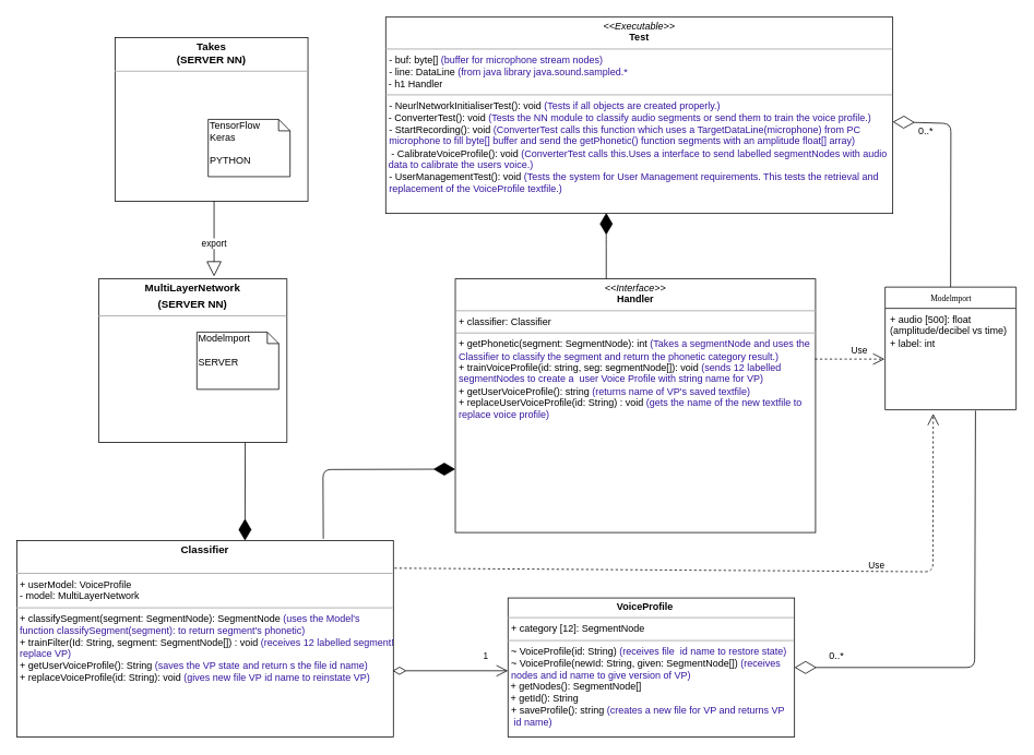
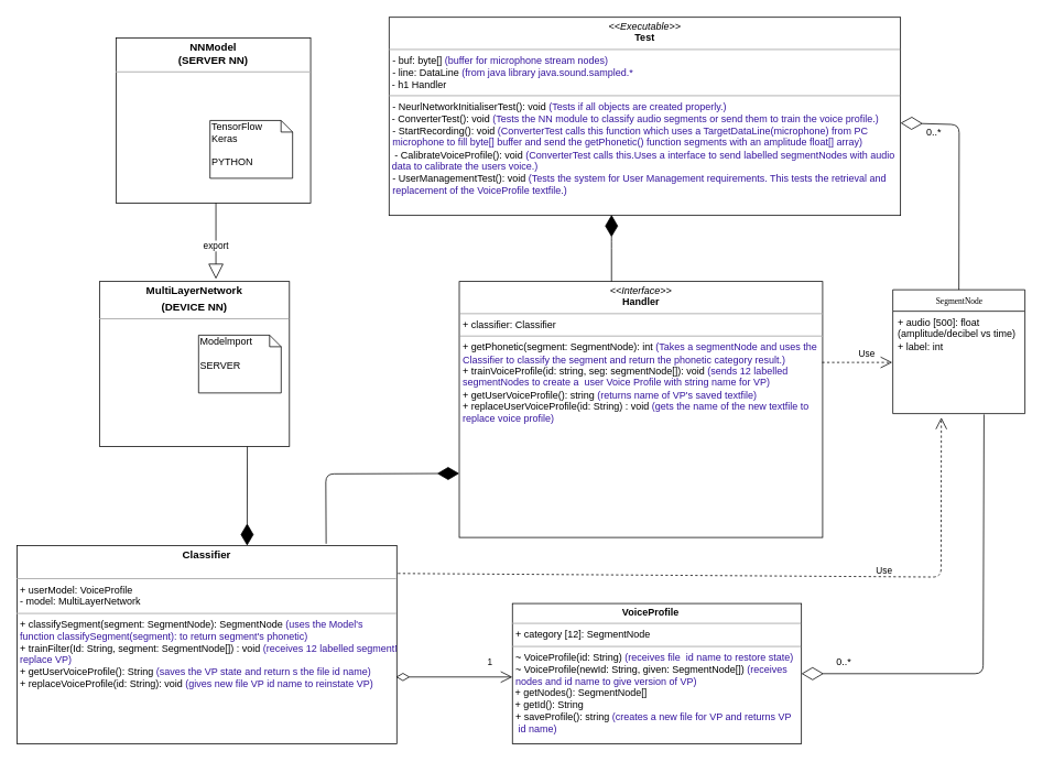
  <mxCell id="0" />
  <mxCell id="1" parent="0" />
  <mxCell id="2" value="&lt;p style=&quot;margin: 4px 0px 0px ; text-align: center&quot;&gt;&lt;i&gt;&amp;lt;&amp;lt;Executable&amp;gt;&amp;gt;&lt;/i&gt;&lt;br&gt;&lt;b&gt;Test&lt;/b&gt;&lt;/p&gt;&lt;hr size=&quot;1&quot;&gt;&lt;p style=&quot;margin: 0px 0px 0px 4px&quot;&gt;- buf: byte[]&amp;nbsp;&lt;font color=&quot;#35159e&quot;&gt;(buffer for microphone stream nodes)&lt;/font&gt;&lt;/p&gt;&lt;p style=&quot;margin: 0px 0px 0px 4px&quot;&gt;- line: DataLine &lt;font color=&quot;#35159e&quot;&gt;(from java library java.sound.sampled.*&lt;/font&gt;&lt;/p&gt;&amp;nbsp;- h1 Handler&lt;br&gt;&lt;hr size=&quot;1&quot;&gt;&lt;p style=&quot;margin: 0px 0px 0px 4px&quot;&gt;&lt;/p&gt;&lt;p style=&quot;margin: 0px 0px 0px 4px&quot;&gt;- NeurlNetworkInitialiserTest(): void&amp;nbsp;&lt;font color=&quot;#35159e&quot;&gt;&lt;span&gt;(Tests if all objects are created properly&lt;/span&gt;.&lt;span&gt;)&lt;/span&gt;&lt;span&gt;&amp;nbsp;&lt;/span&gt;&lt;/font&gt;&lt;/p&gt;&amp;nbsp;- ConverterTest(): void&amp;nbsp;&lt;font color=&quot;#35159e&quot;&gt;(Tests the NN module to classify audio segments or send them to train the voice profile.)&lt;/font&gt;&lt;p style=&quot;margin: 0px 0px 0px 4px&quot;&gt;&lt;span style=&quot;font-family: monospace ; font-size: 0px&quot;&gt;%3CmxGraphModel%3E%3Croot%3E%3CmxCell%20id%3D%220%22%2F%3E%3CmxCell%20id%3D%221%22%20parent%3D%220%22%2F%3E%3CmxCell%20id%3D%222%22%20value%3D%221%22%20style%3D%22endArrow%3Dopen%3Bhtml%3D1%3BendSize%3D12%3BstartArrow%3DdiamondThin%3BstartSize%3D14%3BstartFill%3D0%3BedgeStyle%3DorthogonalEdgeStyle%3Balign%3Dleft%3BverticalAlign%3Dbottom%3B%22%20edge%3D%221%22%20parent%3D%221%22%3E%3CmxGeometry%20x%3D%22-0.692%22%20y%3D%22-10%22%20relative%3D%221%22%20as%3D%22geometry%22%3E%3CmxPoint%20x%3D%22630%22%20y%3D%22550%22%20as%3D%22sourcePoint%22%2F%3E%3CmxPoint%20x%3D%22578%22%20y%3D%22440%22%20as%3D%22targetPoint%22%2F%3E%3CArray%20as%3D%22points%22%3E%3CmxPoint%20x%3D%22578%22%20y%3D%22550%22%2F%3E%3C%2FArray%3E%3CmxPoint%20x%3D%22-1%22%20as%3D%22offset%22%2F%3E%3C%2FmxGeometry%3E%3C%2FmxCell%3E%3C%2Froot%3E%3C%2FmxGraphModel%-&lt;/span&gt;-&amp;nbsp;&lt;span&gt;StartRecording(): void&amp;nbsp;&lt;/span&gt;&lt;font color=&quot;#35159e&quot;&gt;&lt;span&gt;(ConverterTest calls this function which&amp;nbsp;&lt;/span&gt;&lt;span&gt;uses a TargetDataLine(microphone) from PC&amp;nbsp;&lt;/span&gt;&lt;/font&gt;&lt;/p&gt;&lt;p style=&quot;margin: 0px 0px 0px 4px&quot;&gt;&lt;font color=&quot;#35159e&quot;&gt;&lt;span&gt;microphone to fill byte[] buffer and send the getPhonetic() function segments with an amplitude float[] array)&amp;nbsp;&lt;/span&gt;&lt;/font&gt;&lt;/p&gt;&amp;nbsp; - CalibrateVoiceProfile(): void &lt;font color=&quot;#35159e&quot;&gt;(ConverterTest calls this.Uses a interface to send labelled segmentNodes with audio&lt;br&gt;&amp;nbsp;data to calibrate the users voice.)&lt;/font&gt;&lt;span&gt;&amp;nbsp;&lt;/span&gt;&lt;p style=&quot;margin: 0px 0px 0px 4px&quot;&gt;- UserManagementTest(): void &lt;font color=&quot;#35159e&quot;&gt;(Tests the system for User Management requirements. This tests the retrieval and&lt;/font&gt;&lt;/p&gt;&lt;p style=&quot;margin: 0px 0px 0px 4px&quot;&gt;&lt;font color=&quot;#35159e&quot;&gt;replacement of the VoiceProfile textfile.)&lt;/font&gt;&lt;font color=&quot;#35159e&quot;&gt;&lt;span&gt;&lt;br&gt;&lt;/span&gt;&lt;/font&gt;&lt;/p&gt;" style="verticalAlign=top;align=left;overflow=fill;fontSize=12;fontFamily=Helvetica;html=1;rounded=0;shadow=0;comic=0;labelBackgroundColor=none;strokeWidth=1" parent="1" vertex="1"><mxGeometry x="470.66" y="20" width="619.34" height="240" as="geometry" /></mxCell>
  <mxCell id="3" value="&lt;p style=&quot;margin: 4px 0px 0px ; text-align: center&quot;&gt;&lt;i&gt;&amp;lt;&amp;lt;Interface&amp;gt;&amp;gt;&lt;/i&gt;&lt;br&gt;&lt;b&gt;Handler&lt;/b&gt;&lt;/p&gt;&lt;hr size=&quot;1&quot;&gt;&lt;p style=&quot;margin: 0px 0px 0px 4px&quot;&gt;+ classifier: Classifier&lt;br&gt;&lt;/p&gt;&lt;hr size=&quot;1&quot;&gt;&lt;p style=&quot;margin: 0px 0px 0px 4px&quot;&gt;+ getPhonetic(segment: SegmentNode): int &lt;font color=&quot;#35159e&quot;&gt;(Takes a segmentNode and uses the&amp;nbsp;&lt;/font&gt;&lt;/p&gt;&lt;p style=&quot;margin: 0px 0px 0px 4px&quot;&gt;&lt;font color=&quot;#35159e&quot;&gt;Classifier to classify the segment and return the phonetic category result.)&lt;/font&gt;&lt;/p&gt;&lt;p style=&quot;margin: 0px 0px 0px 4px&quot;&gt;+ trainVoiceProfile(id: string, seg: segmentNode[]): void&amp;nbsp;&lt;span style=&quot;color: rgb(53 , 21 , 158)&quot;&gt;(sends 12 labelled&amp;nbsp;&lt;/span&gt;&lt;/p&gt;&lt;p style=&quot;margin: 0px 0px 0px 4px&quot;&gt;&lt;span style=&quot;color: rgb(53 , 21 , 158)&quot;&gt;segmentNodes&amp;nbsp;&lt;/span&gt;&lt;span style=&quot;color: rgb(53 , 21 , 158)&quot;&gt;to create a&amp;nbsp;&amp;nbsp;&lt;/span&gt;&lt;span style=&quot;color: rgb(53 , 21 , 158)&quot;&gt;user Voice Profile with string name for VP)&lt;/span&gt;&lt;/p&gt;&lt;p style=&quot;margin: 0px 0px 0px 4px&quot;&gt;+ getUserVoiceProfile(): string &lt;font color=&quot;#35159e&quot;&gt;(returns name of VP's saved textfile)&lt;/font&gt;&lt;/p&gt;&lt;p style=&quot;margin: 0px 0px 0px 4px&quot;&gt;+ replaceUserVoiceProfile(id: String) : void &lt;font color=&quot;#35159e&quot;&gt;(gets the name of the new textfile to&amp;nbsp;&lt;/font&gt;&lt;/p&gt;&lt;p style=&quot;margin: 0px 0px 0px 4px&quot;&gt;&lt;font color=&quot;#35159e&quot;&gt;replace voice profile)&lt;/font&gt;&lt;/p&gt;" style="verticalAlign=top;align=left;overflow=fill;fontSize=12;fontFamily=Helvetica;html=1;rounded=0;shadow=0;comic=0;labelBackgroundColor=none;strokeWidth=1" parent="1" vertex="1"><mxGeometry x="555.66" y="340" width="440" height="310" as="geometry" /></mxCell>
  <mxCell id="4" value="&lt;p style=&quot;margin: 0px ; margin-top: 4px ; text-align: center&quot;&gt;&lt;b&gt;&lt;font style=&quot;font-size: 13px&quot;&gt;Classifier&lt;/font&gt;&lt;/b&gt;&lt;/p&gt;&lt;b style=&quot;text-align: center&quot;&gt;&lt;br&gt;&lt;/b&gt;&lt;hr size=&quot;1&quot;&gt;&lt;p style=&quot;margin: 0px ; margin-left: 4px&quot;&gt;&lt;span&gt;+ userModel: VoiceProfile&lt;/span&gt;&lt;br&gt;&lt;/p&gt;&lt;p style=&quot;margin: 0px ; margin-left: 4px&quot;&gt;&lt;span&gt;- model: MultiLayerNetwork&lt;/span&gt;&lt;/p&gt;&lt;hr size=&quot;1&quot;&gt;&lt;p style=&quot;margin: 0px ; margin-left: 4px&quot;&gt;+ classifySegment(segment: SegmentNode): SegmentNode &lt;font color=&quot;#35159e&quot;&gt;(uses&amp;nbsp;&lt;/font&gt;&lt;span style=&quot;color: rgb(53 , 21 , 158)&quot;&gt;the Model's&amp;nbsp;&lt;/span&gt;&lt;/p&gt;&lt;p style=&quot;margin: 0px ; margin-left: 4px&quot;&gt;&lt;span style=&quot;color: rgb(53 , 21 , 158)&quot;&gt;function classifySegment(segment): to return segment's phonetic)&lt;/span&gt;&lt;/p&gt;&lt;p style=&quot;margin: 0px ; margin-left: 4px&quot;&gt;+ trainFilter(Id: String, segment: SegmentNode[]) : void &lt;font color=&quot;#35159e&quot;&gt;(receives 12 labelled segmentNodes to&amp;nbsp;&lt;/font&gt;&lt;/p&gt;&lt;p style=&quot;margin: 0px ; margin-left: 4px&quot;&gt;&lt;font color=&quot;#35159e&quot;&gt;replace VP)&lt;/font&gt;&lt;/p&gt;&lt;p style=&quot;margin: 0px ; margin-left: 4px&quot;&gt;+ getUserVoiceProfile(): String &lt;font color=&quot;#35159e&quot;&gt;(saves the VP state and return s the file id name)&lt;/font&gt;&lt;/p&gt;&lt;p style=&quot;margin: 0px ; margin-left: 4px&quot;&gt;+ replaceVoiceProfile(id: String): void &lt;font color=&quot;#35159e&quot;&gt;(gives new file VP id name to reinstate VP)&lt;/font&gt;&lt;/p&gt;" style="verticalAlign=top;align=left;overflow=fill;fontSize=12;fontFamily=Helvetica;html=1;rounded=0;shadow=0;comic=0;labelBackgroundColor=none;strokeWidth=1" parent="1" vertex="1"><mxGeometry x="20" y="660" width="460" height="240" as="geometry" /></mxCell>
- <mxCell id="5" value="&lt;p style=&quot;margin: 4px 0px 0px ; text-align: center ; font-size: 13px&quot;&gt;&lt;b&gt;Takes&lt;br&gt;(SERVER NN)&lt;/b&gt;&lt;/p&gt;&lt;hr size=&quot;1&quot;&gt;&lt;p style=&quot;margin: 0px ; margin-left: 4px&quot;&gt;&lt;/p&gt;&lt;p style=&quot;margin: 0px ; margin-left: 4px&quot;&gt;&lt;br&gt;&lt;/p&gt;" style="verticalAlign=top;align=left;overflow=fill;fontSize=12;fontFamily=Helvetica;html=1;rounded=0;shadow=0;comic=0;labelBackgroundColor=none;strokeWidth=1" parent="1" vertex="1"><mxGeometry x="140" y="45" width="235.66" height="200" as="geometry" /></mxCell>
+ <mxCell id="5" value="&lt;p style=&quot;margin: 4px 0px 0px ; text-align: center ; font-size: 13px&quot;&gt;&lt;b&gt;NNModel&lt;br&gt;(SERVER NN)&lt;/b&gt;&lt;/p&gt;&lt;hr size=&quot;1&quot;&gt;&lt;p style=&quot;margin: 0px ; margin-left: 4px&quot;&gt;&lt;/p&gt;&lt;p style=&quot;margin: 0px ; margin-left: 4px&quot;&gt;&lt;br&gt;&lt;/p&gt;" style="verticalAlign=top;align=left;overflow=fill;fontSize=12;fontFamily=Helvetica;html=1;rounded=0;shadow=0;comic=0;labelBackgroundColor=none;strokeWidth=1" parent="1" vertex="1"><mxGeometry x="140" y="45" width="235.66" height="200" as="geometry" /></mxCell>
  <mxCell id="6" value="" style="endArrow=diamondThin;endFill=0;endSize=24;html=1;exitX=0.5;exitY=0;exitDx=0;exitDy=0;" parent="1" source="12" edge="1"><mxGeometry width="160" relative="1" as="geometry"><mxPoint x="1244.34" y="152" as="sourcePoint" /><mxPoint x="1090" y="148" as="targetPoint" /><Array as="points"><mxPoint x="1161" y="150" /></Array></mxGeometry></mxCell>
  <mxCell id="7" value="0..*" style="text;html=1;align=center;verticalAlign=middle;resizable=0;points=[];labelBackgroundColor=#ffffff;" parent="6" vertex="1" connectable="0"><mxGeometry x="-0.343" y="3" relative="1" as="geometry"><mxPoint x="-27.82" y="-102.99" as="offset" /></mxGeometry></mxCell>
  <mxCell id="8" value="" style="endArrow=diamondThin;endFill=1;endSize=24;html=1;entryX=0;entryY=0.75;entryDx=0;entryDy=0;exitX=0.814;exitY=-0.01;exitDx=0;exitDy=0;exitPerimeter=0;" parent="1" source="4" target="3" edge="1"><mxGeometry width="160" relative="1" as="geometry"><mxPoint x="570.66" y="790" as="sourcePoint" /><mxPoint x="555.66" y="710" as="targetPoint" /><Array as="points"><mxPoint x="394" y="573" /></Array></mxGeometry></mxCell>
  <mxCell id="9" value="TensorFlow&lt;br&gt;Keras&lt;br&gt;&lt;br&gt;PYTHON" style="shape=note;whiteSpace=wrap;html=1;size=14;verticalAlign=top;align=left;spacingTop=-6;" parent="1" vertex="1"><mxGeometry x="253.83" y="145" width="100" height="70" as="geometry" /></mxCell>
  <mxCell id="10" value="&lt;p style=&quot;margin: 0px ; margin-top: 4px ; text-align: center&quot;&gt;&lt;/p&gt;&lt;b style=&quot;text-align: center&quot;&gt;&amp;nbsp; &amp;nbsp; &amp;nbsp; &amp;nbsp; &amp;nbsp; &amp;nbsp; &amp;nbsp; &amp;nbsp; &amp;nbsp; &amp;nbsp; &amp;nbsp; &amp;nbsp; &amp;nbsp; &amp;nbsp; &amp;nbsp; &amp;nbsp; &amp;nbsp; &amp;nbsp; &amp;nbsp; &amp;nbsp; VoiceProfile&lt;/b&gt;&lt;b style=&quot;text-align: center&quot;&gt;&lt;br&gt;&lt;/b&gt;&lt;hr size=&quot;1&quot;&gt;&lt;p style=&quot;margin: 0px ; margin-left: 4px&quot;&gt;+ category [12]: SegmentNode&lt;br&gt;&lt;/p&gt;&lt;hr size=&quot;1&quot;&gt;&lt;p style=&quot;margin: 0px 0px 0px 4px&quot;&gt;~ VoiceProfile(id: String) &lt;font color=&quot;#35159e&quot;&gt;(receives file&amp;nbsp; id name to restore state)&lt;/font&gt;&lt;/p&gt;&lt;p style=&quot;margin: 0px 0px 0px 4px&quot;&gt;~ VoiceProfile(newId: String, given: SegmentNode[]) &lt;font color=&quot;#35159e&quot;&gt;(receives&amp;nbsp;&lt;/font&gt;&lt;/p&gt;&lt;p style=&quot;margin: 0px 0px 0px 4px&quot;&gt;&lt;font color=&quot;#35159e&quot;&gt;nodes and id name to give version of VP)&lt;/font&gt;&lt;br&gt;&lt;/p&gt;&amp;nbsp;+ getNodes(): SegmentNode[]&lt;br&gt;&lt;span&gt;&amp;nbsp;+ getId(): String&lt;/span&gt;&lt;p style=&quot;margin: 0px 0px 0px 4px&quot;&gt;+ saveProfile(): string&lt;font color=&quot;#35159e&quot;&gt; (creates a new file for VP and returns VP&lt;/font&gt;&lt;/p&gt;&lt;p style=&quot;margin: 0px 0px 0px 4px&quot;&gt;&lt;font color=&quot;#35159e&quot;&gt;&amp;nbsp;id name)&lt;/font&gt;&lt;/p&gt;" style="verticalAlign=top;align=left;overflow=fill;fontSize=12;fontFamily=Helvetica;html=1;rounded=0;shadow=0;comic=0;labelBackgroundColor=none;strokeWidth=1" parent="1" vertex="1"><mxGeometry x="620" y="730" width="350" height="170" as="geometry" /></mxCell>
  <mxCell id="11" value="1" style="endArrow=open;html=1;endSize=12;startArrow=diamondThin;startSize=14;startFill=0;edgeStyle=orthogonalEdgeStyle;align=left;verticalAlign=bottom;" parent="1" target="10" edge="1"><mxGeometry x="0.542" y="9" relative="1" as="geometry"><mxPoint x="479" y="819" as="sourcePoint" /><mxPoint x="455.66" y="819" as="targetPoint" /><Array as="points"><mxPoint x="479" y="819" /></Array><mxPoint as="offset" /></mxGeometry></mxCell>
- <mxCell id="12" value="Modelmport" style="swimlane;html=1;fontStyle=0;childLayout=stackLayout;horizontal=1;startSize=26;fillColor=none;horizontalStack=0;resizeParent=1;resizeLast=0;collapsible=1;marginBottom=0;swimlaneFillColor=#ffffff;rounded=0;shadow=0;comic=0;labelBackgroundColor=none;strokeWidth=1;fontFamily=Verdana;fontSize=10;align=center;" parent="1" vertex="1"><mxGeometry x="1080.66" y="350" width="160" height="150" as="geometry" /></mxCell>
+ <mxCell id="12" value="SegmentNode" style="swimlane;html=1;fontStyle=0;childLayout=stackLayout;horizontal=1;startSize=26;fillColor=none;horizontalStack=0;resizeParent=1;resizeLast=0;collapsible=1;marginBottom=0;swimlaneFillColor=#ffffff;rounded=0;shadow=0;comic=0;labelBackgroundColor=none;strokeWidth=1;fontFamily=Verdana;fontSize=10;align=center;" parent="1" vertex="1"><mxGeometry x="1080.66" y="350" width="160" height="150" as="geometry" /></mxCell>
  <mxCell id="13" value="+ audio [500]: float&lt;br&gt;(amplitude/decibel&amp;nbsp;vs time)&amp;nbsp;&lt;br&gt;+ label: int" style="text;html=1;strokeColor=none;fillColor=none;align=left;verticalAlign=top;spacingLeft=4;spacingRight=4;whiteSpace=wrap;overflow=hidden;rotatable=0;points=[[0,0.5],[1,0.5]];portConstraint=eastwest;" parent="12" vertex="1"><mxGeometry y="26" width="160" height="124" as="geometry" /></mxCell>
  <mxCell id="14" value="" style="endArrow=diamondThin;endFill=0;endSize=24;html=1;entryX=1;entryY=0.5;entryDx=0;entryDy=0;exitX=0.69;exitY=1.008;exitDx=0;exitDy=0;exitPerimeter=0;" parent="1" target="10" edge="1" source="13"><mxGeometry width="160" relative="1" as="geometry"><mxPoint x="1100" y="500" as="sourcePoint" /><mxPoint x="806" y="750" as="targetPoint" /><Array as="points"><mxPoint x="1190" y="815" /></Array></mxGeometry></mxCell>
  <mxCell id="15" value="0..*" style="text;html=1;align=center;verticalAlign=middle;resizable=0;points=[];labelBackgroundColor=#ffffff;" parent="14" vertex="1" connectable="0"><mxGeometry x="0.873" y="1" relative="1" as="geometry"><mxPoint x="16.66" y="-15.86" as="offset" /></mxGeometry></mxCell>
- <mxCell id="16" value="&lt;p style=&quot;margin: 4px 0px 0px ; text-align: center ; font-size: 13px&quot;&gt;&lt;b&gt;MultiLayerNetwork&lt;/b&gt;&lt;/p&gt;&lt;p style=&quot;margin: 4px 0px 0px ; text-align: center ; font-size: 13px&quot;&gt;&lt;b&gt;(SERVER NN)&lt;/b&gt;&lt;/p&gt;&lt;hr size=&quot;1&quot;&gt;&lt;p style=&quot;margin: 0px ; margin-left: 4px&quot;&gt;&lt;/p&gt;&lt;p style=&quot;margin: 0px ; margin-left: 4px&quot;&gt;&lt;br&gt;&lt;/p&gt;" style="verticalAlign=top;align=left;overflow=fill;fontSize=12;fontFamily=Helvetica;html=1;rounded=0;shadow=0;comic=0;labelBackgroundColor=none;strokeWidth=1" vertex="1" parent="1"><mxGeometry x="120" y="340" width="230" height="200" as="geometry" /></mxCell>
+ <mxCell id="16" value="&lt;p style=&quot;margin: 4px 0px 0px ; text-align: center ; font-size: 13px&quot;&gt;&lt;b&gt;MultiLayerNetwork&lt;/b&gt;&lt;/p&gt;&lt;p style=&quot;margin: 4px 0px 0px ; text-align: center ; font-size: 13px&quot;&gt;&lt;b&gt;(DEVICE NN)&lt;/b&gt;&lt;/p&gt;&lt;hr size=&quot;1&quot;&gt;&lt;p style=&quot;margin: 0px ; margin-left: 4px&quot;&gt;&lt;/p&gt;&lt;p style=&quot;margin: 0px ; margin-left: 4px&quot;&gt;&lt;br&gt;&lt;/p&gt;" style="verticalAlign=top;align=left;overflow=fill;fontSize=12;fontFamily=Helvetica;html=1;rounded=0;shadow=0;comic=0;labelBackgroundColor=none;strokeWidth=1" vertex="1" parent="1"><mxGeometry x="120" y="340" width="230" height="200" as="geometry" /></mxCell>
  <mxCell id="17" value="export" style="endArrow=block;endSize=16;endFill=0;html=1;" edge="1" parent="1"><mxGeometry x="0.111" width="160" relative="1" as="geometry"><mxPoint x="261" y="245" as="sourcePoint" /><mxPoint x="261" y="337" as="targetPoint" /><Array as="points" /><mxPoint y="1" as="offset" /></mxGeometry></mxCell>
  <mxCell id="18" value="Use" style="endArrow=open;endSize=12;dashed=1;html=1;entryX=0.367;entryY=1.038;entryDx=0;entryDy=0;entryPerimeter=0;exitX=1.003;exitY=0.14;exitDx=0;exitDy=0;exitPerimeter=0;" edge="1" parent="1" source="4" target="13"><mxGeometry x="0.384" y="8" width="160" relative="1" as="geometry"><mxPoint x="502.224" y="700" as="sourcePoint" /><mxPoint x="500" y="800" as="targetPoint" /><mxPoint as="offset" /><Array as="points"><mxPoint x="1139" y="698" /></Array></mxGeometry></mxCell>
  <mxCell id="19" value="" style="endArrow=diamondThin;endFill=1;endSize=24;html=1;entryX=0.435;entryY=0.997;entryDx=0;entryDy=0;exitX=0.419;exitY=0;exitDx=0;exitDy=0;exitPerimeter=0;entryPerimeter=0;" edge="1" parent="1" source="3" target="2"><mxGeometry width="160" relative="1" as="geometry"><mxPoint x="580.44" y="360" as="sourcePoint" /><mxPoint x="741.66" y="275.2" as="targetPoint" /><Array as="points"><mxPoint x="740" y="290" /></Array></mxGeometry></mxCell>
  <mxCell id="20" value="" style="endArrow=diamondThin;endFill=1;endSize=24;html=1;entryX=0.606;entryY=0;entryDx=0;entryDy=0;entryPerimeter=0;" edge="1" parent="1" target="4"><mxGeometry width="160" relative="1" as="geometry"><mxPoint x="299" y="540" as="sourcePoint" /><mxPoint x="311.66" y="582.5" as="targetPoint" /><Array as="points" /></mxGeometry></mxCell>
  <mxCell id="21" value="Use" style="endArrow=open;endSize=12;dashed=1;html=1;" edge="1" parent="1"><mxGeometry x="0.275" y="10" width="160" relative="1" as="geometry"><mxPoint x="995" y="438" as="sourcePoint" /><mxPoint x="1080" y="438" as="targetPoint" /><mxPoint as="offset" /><Array as="points"><mxPoint x="1030" y="438" /></Array></mxGeometry></mxCell>
  <mxCell id="22" value="Modelmport&lt;br&gt;&lt;br&gt;SERVER" style="shape=note;whiteSpace=wrap;html=1;size=14;verticalAlign=top;align=left;spacingTop=-6;" vertex="1" parent="1"><mxGeometry x="240" y="405" width="100" height="70" as="geometry" /></mxCell>
